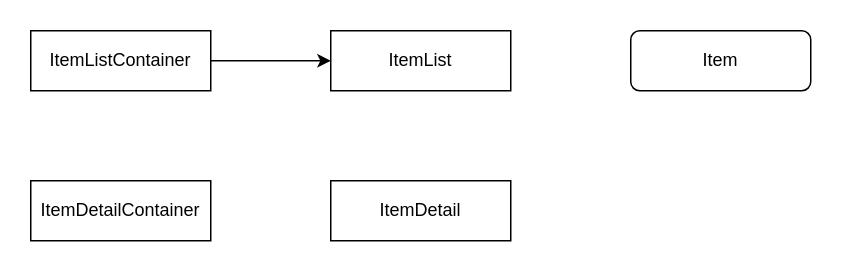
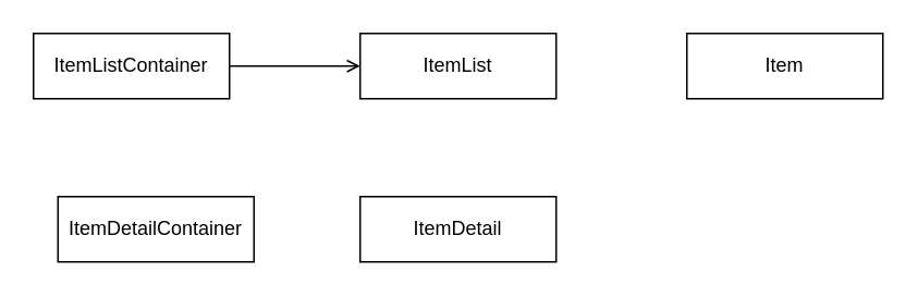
  <mxCell id="0" />
  <mxCell id="1" parent="0" />
- <mxCell id="2" value="" style="edgeStyle=none;html=1;" edge="1" parent="1" source="3" target="4"><mxGeometry relative="1" as="geometry" /></mxCell>
+ <mxCell id="2" value="" style="edgeStyle=none;html=1;endArrow=open;" edge="1" parent="1" source="3" target="4"><mxGeometry relative="1" as="geometry" /></mxCell>
  <mxCell id="3" value="ItemListContainer" style="rounded=0;whiteSpace=wrap;html=1;" vertex="1" parent="1"><mxGeometry x="20" y="20" width="120" height="40" as="geometry" /></mxCell>
  <mxCell id="4" value="ItemList" style="rounded=0;whiteSpace=wrap;html=1;" vertex="1" parent="1"><mxGeometry x="220" y="20" width="120" height="40" as="geometry" /></mxCell>
- <mxCell id="5" value="Item" style="whiteSpace=wrap;html=1;rounded=1;" vertex="1" parent="1"><mxGeometry x="420" y="20" width="120" height="40" as="geometry" /></mxCell>
- <mxCell id="6" value="ItemDetailContainer" style="rounded=0;whiteSpace=wrap;html=1;" vertex="1" parent="1"><mxGeometry x="20" y="120" width="120" height="40" as="geometry" /></mxCell>
+ <mxCell id="5" value="Item" style="rounded=0;whiteSpace=wrap;html=1;" vertex="1" parent="1"><mxGeometry x="420" y="20" width="120" height="40" as="geometry" /></mxCell>
+ <mxCell id="6" value="ItemDetailContainer" style="rounded=0;whiteSpace=wrap;html=1;" vertex="1" parent="1"><mxGeometry x="35" y="120" width="120" height="40" as="geometry" /></mxCell>
  <mxCell id="7" value="ItemDetail" style="rounded=0;whiteSpace=wrap;html=1;" vertex="1" parent="1"><mxGeometry x="220" y="120" width="120" height="40" as="geometry" /></mxCell>
